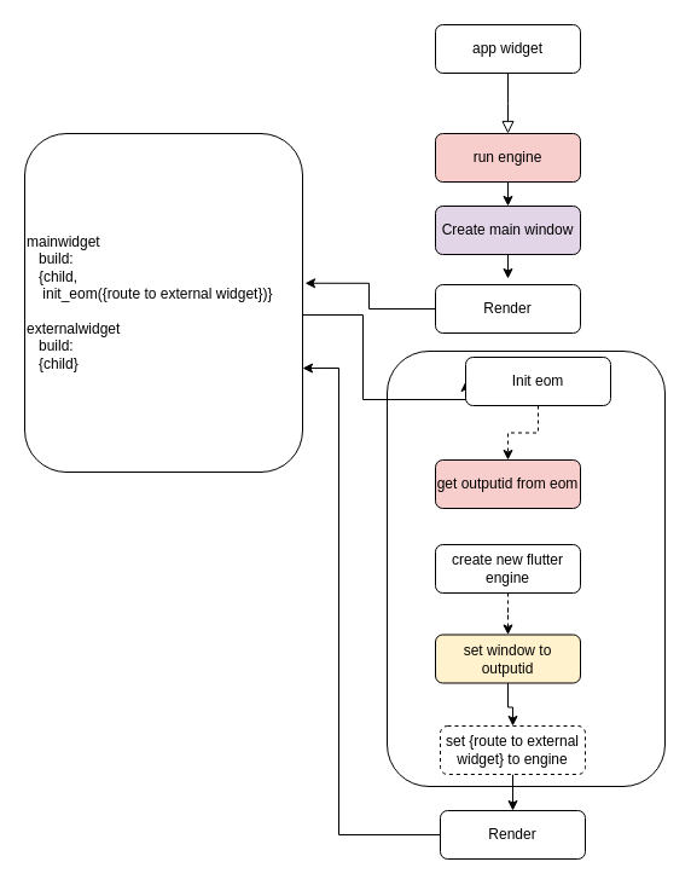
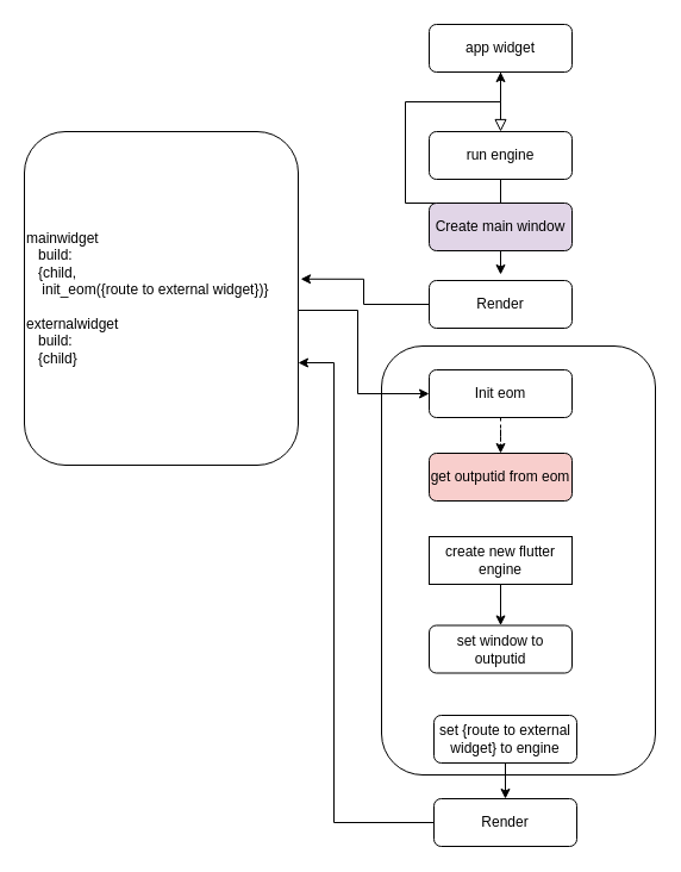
  <mxCell id="0" />
  <mxCell id="1" parent="0" />
  <mxCell id="2" value="" style="rounded=1;whiteSpace=wrap;html=1;fontSize=12;glass=0;strokeWidth=1;shadow=0;" vertex="1" parent="1"><mxGeometry x="320" y="290" width="230" height="360" as="geometry" /></mxCell>
  <mxCell id="3" value="" style="rounded=0;html=1;jettySize=auto;orthogonalLoop=1;fontSize=11;endArrow=block;endFill=0;endSize=8;strokeWidth=1;shadow=0;labelBackgroundColor=none;edgeStyle=orthogonalEdgeStyle;" parent="1" source="4" edge="1"><mxGeometry relative="1" as="geometry"><mxPoint x="420" y="110" as="targetPoint" /></mxGeometry></mxCell>
  <mxCell id="4" value="app widget" style="rounded=1;whiteSpace=wrap;html=1;fontSize=12;glass=0;strokeWidth=1;shadow=0;" parent="1" vertex="1"><mxGeometry x="360" y="20" width="120" height="40" as="geometry" /></mxCell>
- <mxCell id="5" style="edgeStyle=orthogonalEdgeStyle;rounded=0;orthogonalLoop=1;jettySize=auto;html=1;exitX=0.5;exitY=1;exitDx=0;exitDy=0;entryX=0.5;entryY=0;entryDx=0;entryDy=0;" edge="1" parent="1" source="6" target="10"><mxGeometry relative="1" as="geometry" /></mxCell>
- <mxCell id="6" value="run engine" style="rounded=1;whiteSpace=wrap;html=1;fontSize=12;glass=0;strokeWidth=1;shadow=0;fillColor=#f8cecc;" parent="1" vertex="1"><mxGeometry x="360" y="110" width="120" height="40" as="geometry" /></mxCell>
+ <mxCell id="5" style="edgeStyle=orthogonalEdgeStyle;rounded=0;orthogonalLoop=1;jettySize=auto;html=1;exitX=0.5;exitY=1;exitDx=0;exitDy=0;" edge="1" parent="1" source="6" target="4"><mxGeometry relative="1" as="geometry" /></mxCell>
+ <mxCell id="6" value="run engine" style="rounded=1;whiteSpace=wrap;html=1;fontSize=12;glass=0;strokeWidth=1;shadow=0;" parent="1" vertex="1"><mxGeometry x="360" y="110" width="120" height="40" as="geometry" /></mxCell>
  <mxCell id="7" style="edgeStyle=orthogonalEdgeStyle;rounded=0;orthogonalLoop=1;jettySize=auto;html=1;entryX=0;entryY=0.5;entryDx=0;entryDy=0;" edge="1" parent="1" source="8" target="14"><mxGeometry relative="1" as="geometry"><Array as="points"><mxPoint x="300" y="260" /><mxPoint x="300" y="330" /></Array></mxGeometry></mxCell>
  <mxCell id="8" value="mainwidget&lt;br&gt;&amp;nbsp; &amp;nbsp;build: &lt;br&gt;&amp;nbsp; &amp;nbsp;{child, &lt;br&gt;&amp;nbsp; &amp;nbsp; init_eom({route to external widget})}&lt;br&gt;&lt;br&gt;externalwidget&lt;br&gt;&amp;nbsp; &amp;nbsp;build:&lt;br&gt;&amp;nbsp; &amp;nbsp;{child}" style="rounded=1;whiteSpace=wrap;html=1;fontSize=12;glass=0;strokeWidth=1;shadow=0;align=left;" vertex="1" parent="1"><mxGeometry x="20" y="110" width="230" height="280" as="geometry" /></mxCell>
  <mxCell id="9" style="edgeStyle=orthogonalEdgeStyle;rounded=0;orthogonalLoop=1;jettySize=auto;html=1;" edge="1" parent="1" source="10"><mxGeometry relative="1" as="geometry"><mxPoint x="420" y="230" as="targetPoint" /></mxGeometry></mxCell>
  <mxCell id="10" value="Create main window" style="rounded=1;whiteSpace=wrap;html=1;fontSize=12;glass=0;strokeWidth=1;shadow=0;fillColor=#e1d5e7;" vertex="1" parent="1"><mxGeometry x="360" y="170" width="120" height="40" as="geometry" /></mxCell>
  <mxCell id="11" style="edgeStyle=orthogonalEdgeStyle;rounded=0;orthogonalLoop=1;jettySize=auto;html=1;entryX=1.009;entryY=0.442;entryDx=0;entryDy=0;entryPerimeter=0;" edge="1" parent="1" source="12" target="8"><mxGeometry relative="1" as="geometry"><mxPoint x="280" y="240" as="targetPoint" /></mxGeometry></mxCell>
  <mxCell id="12" value="Render" style="rounded=1;whiteSpace=wrap;html=1;fontSize=12;glass=0;strokeWidth=1;shadow=0;" vertex="1" parent="1"><mxGeometry x="360" y="235" width="120" height="40" as="geometry" /></mxCell>
  <mxCell id="13" style="edgeStyle=orthogonalEdgeStyle;rounded=0;orthogonalLoop=1;jettySize=auto;html=1;entryX=0.5;entryY=0;entryDx=0;entryDy=0;dashed=1;" edge="1" parent="1" source="14" target="15"><mxGeometry relative="1" as="geometry" /></mxCell>
- <mxCell id="14" value="Init eom" style="rounded=1;whiteSpace=wrap;html=1;fontSize=12;glass=0;strokeWidth=1;shadow=0;" vertex="1" parent="1"><mxGeometry x="385" y="295" width="120" height="40" as="geometry" /></mxCell>
+ <mxCell id="14" value="Init eom" style="rounded=1;whiteSpace=wrap;html=1;fontSize=12;glass=0;strokeWidth=1;shadow=0;" vertex="1" parent="1"><mxGeometry x="360" y="310" width="120" height="40" as="geometry" /></mxCell>
  <mxCell id="15" value="get outputid from eom" style="rounded=1;whiteSpace=wrap;html=1;fontSize=12;glass=0;strokeWidth=1;shadow=0;fillColor=#f8cecc;" vertex="1" parent="1"><mxGeometry x="360" y="380" width="120" height="40" as="geometry" /></mxCell>
- <mxCell id="16" style="edgeStyle=orthogonalEdgeStyle;rounded=0;orthogonalLoop=1;jettySize=auto;html=1;entryX=0.5;entryY=0;entryDx=0;entryDy=0;dashed=1;" edge="1" parent="1" source="17" target="19"><mxGeometry relative="1" as="geometry" /></mxCell>
- <mxCell id="17" value="create new flutter engine" style="rounded=1;whiteSpace=wrap;html=1;fontSize=12;glass=0;strokeWidth=1;shadow=0;" vertex="1" parent="1"><mxGeometry x="360" y="450" width="120" height="40" as="geometry" /></mxCell>
- <mxCell id="18" style="edgeStyle=orthogonalEdgeStyle;rounded=0;orthogonalLoop=1;jettySize=auto;html=1;entryX=0.5;entryY=0;entryDx=0;entryDy=0;" edge="1" parent="1" source="19" target="21"><mxGeometry relative="1" as="geometry" /></mxCell>
- <mxCell id="19" value="set window to outputid" style="rounded=1;whiteSpace=wrap;html=1;fontSize=12;glass=0;strokeWidth=1;shadow=0;fillColor=#fff2cc;" vertex="1" parent="1"><mxGeometry x="360" y="524.5" width="120" height="40" as="geometry" /></mxCell>
+ <mxCell id="16" style="edgeStyle=orthogonalEdgeStyle;rounded=0;orthogonalLoop=1;jettySize=auto;html=1;entryX=0.5;entryY=0;entryDx=0;entryDy=0;" edge="1" parent="1" source="17" target="19"><mxGeometry relative="1" as="geometry" /></mxCell>
+ <mxCell id="17" value="create new flutter engine" style="whiteSpace=wrap;html=1;fontSize=12;glass=0;strokeWidth=1;shadow=0;rounded=0;" vertex="1" parent="1"><mxGeometry x="360" y="450" width="120" height="40" as="geometry" /></mxCell>
+ <mxCell id="19" value="set window to outputid" style="rounded=1;whiteSpace=wrap;html=1;fontSize=12;glass=0;strokeWidth=1;shadow=0;" vertex="1" parent="1"><mxGeometry x="360" y="524.5" width="120" height="40" as="geometry" /></mxCell>
  <mxCell id="20" style="edgeStyle=orthogonalEdgeStyle;rounded=0;orthogonalLoop=1;jettySize=auto;html=1;entryX=0.5;entryY=0;entryDx=0;entryDy=0;" edge="1" parent="1" source="21" target="23"><mxGeometry relative="1" as="geometry" /></mxCell>
- <mxCell id="21" value="set {route to external widget} to engine" style="rounded=1;whiteSpace=wrap;html=1;fontSize=12;glass=0;strokeWidth=1;shadow=0;dashed=1;" vertex="1" parent="1"><mxGeometry x="364" y="600" width="120" height="40" as="geometry" /></mxCell>
+ <mxCell id="21" value="set {route to external widget} to engine" style="rounded=1;whiteSpace=wrap;html=1;fontSize=12;glass=0;strokeWidth=1;shadow=0;" vertex="1" parent="1"><mxGeometry x="364" y="600" width="120" height="40" as="geometry" /></mxCell>
  <mxCell id="22" style="edgeStyle=orthogonalEdgeStyle;rounded=0;orthogonalLoop=1;jettySize=auto;html=1;entryX=1;entryY=0.693;entryDx=0;entryDy=0;entryPerimeter=0;" edge="1" parent="1" source="23" target="8"><mxGeometry relative="1" as="geometry"><Array as="points"><mxPoint x="280" y="690" /><mxPoint x="280" y="304" /></Array></mxGeometry></mxCell>
  <mxCell id="23" value="Render" style="rounded=1;whiteSpace=wrap;html=1;fontSize=12;glass=0;strokeWidth=1;shadow=0;" vertex="1" parent="1"><mxGeometry x="364" y="670" width="120" height="40" as="geometry" /></mxCell>
